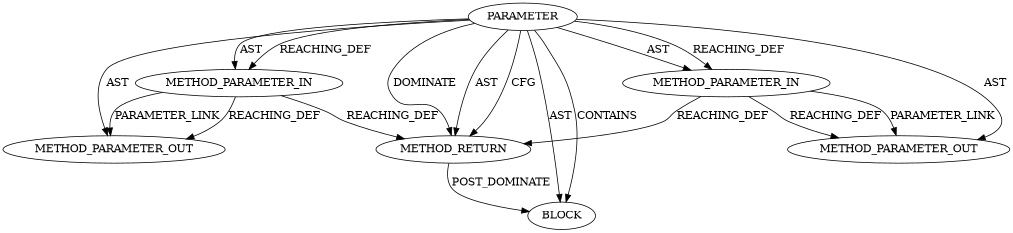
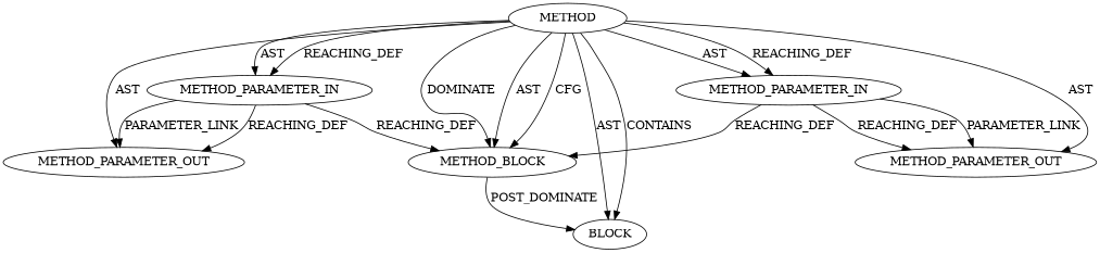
  digraph {
    node [CODE=p2 EVALUATION_STRATEGY=BY_VALUE IS_VARIADIC=false ORDER=2 TYPE_FULL_NAME=ANY]
    n1 [INDEX=2 NAME=p2 label=METHOD_PARAMETER_OUT]
-   n2 [AST_PARENT_FULL_NAME="<global>" AST_PARENT_TYPE=NAMESPACE_BLOCK CODE="<empty>" FILENAME="<empty>" FULL_NAME=msg_set_destport IS_EXTERNAL=true NAME=msg_set_destport ORDER=0 label=PARAMETER EVALUATION_STRATEGY="" IS_VARIADIC="" TYPE_FULL_NAME=""]
+   n2 [AST_PARENT_FULL_NAME="<global>" AST_PARENT_TYPE=NAMESPACE_BLOCK CODE="<empty>" FILENAME="<empty>" FULL_NAME=msg_set_destport IS_EXTERNAL=true NAME=msg_set_destport ORDER=0 label=METHOD EVALUATION_STRATEGY="" IS_VARIADIC="" TYPE_FULL_NAME=""]
    n3 [CODE=p1 INDEX=1 NAME=p1 ORDER=1 label=METHOD_PARAMETER_OUT]
    n4 [INDEX=2 NAME=p2 label=METHOD_PARAMETER_IN]
-   n5 [CODE=RET label=METHOD_RETURN IS_VARIADIC=""]
+   n5 [CODE=RET label=METHOD_BLOCK IS_VARIADIC=""]
    n6 [ARGUMENT_INDEX=1 CODE="<empty>" ORDER=1 label=BLOCK EVALUATION_STRATEGY="" IS_VARIADIC=""]
    n7 [CODE=p1 INDEX=1 NAME=p1 ORDER=1 label=METHOD_PARAMETER_IN]
    n2 -> n1 [label=AST]
    n2 -> n3 [label=AST]
    n2 -> n4 [label=AST]
    n2 -> n4 [label=REACHING_DEF]
    n2 -> n5 [label=CFG]
    n2 -> n5 [label=DOMINATE]
    n2 -> n5 [label=AST]
    n2 -> n6 [label=AST]
    n2 -> n6 [label=CONTAINS]
    n2 -> n7 [label=AST]
    n2 -> n7 [label=REACHING_DEF]
    n4 -> n1 [label=PARAMETER_LINK]
    n4 -> n1 [VARIABLE=p2 label=REACHING_DEF]
    n4 -> n5 [VARIABLE=p2 label=REACHING_DEF]
    n5 -> n6 [label=POST_DOMINATE]
    n7 -> n3 [VARIABLE=p1 label=REACHING_DEF]
    n7 -> n3 [label=PARAMETER_LINK]
    n7 -> n5 [VARIABLE=p1 label=REACHING_DEF]
  }
